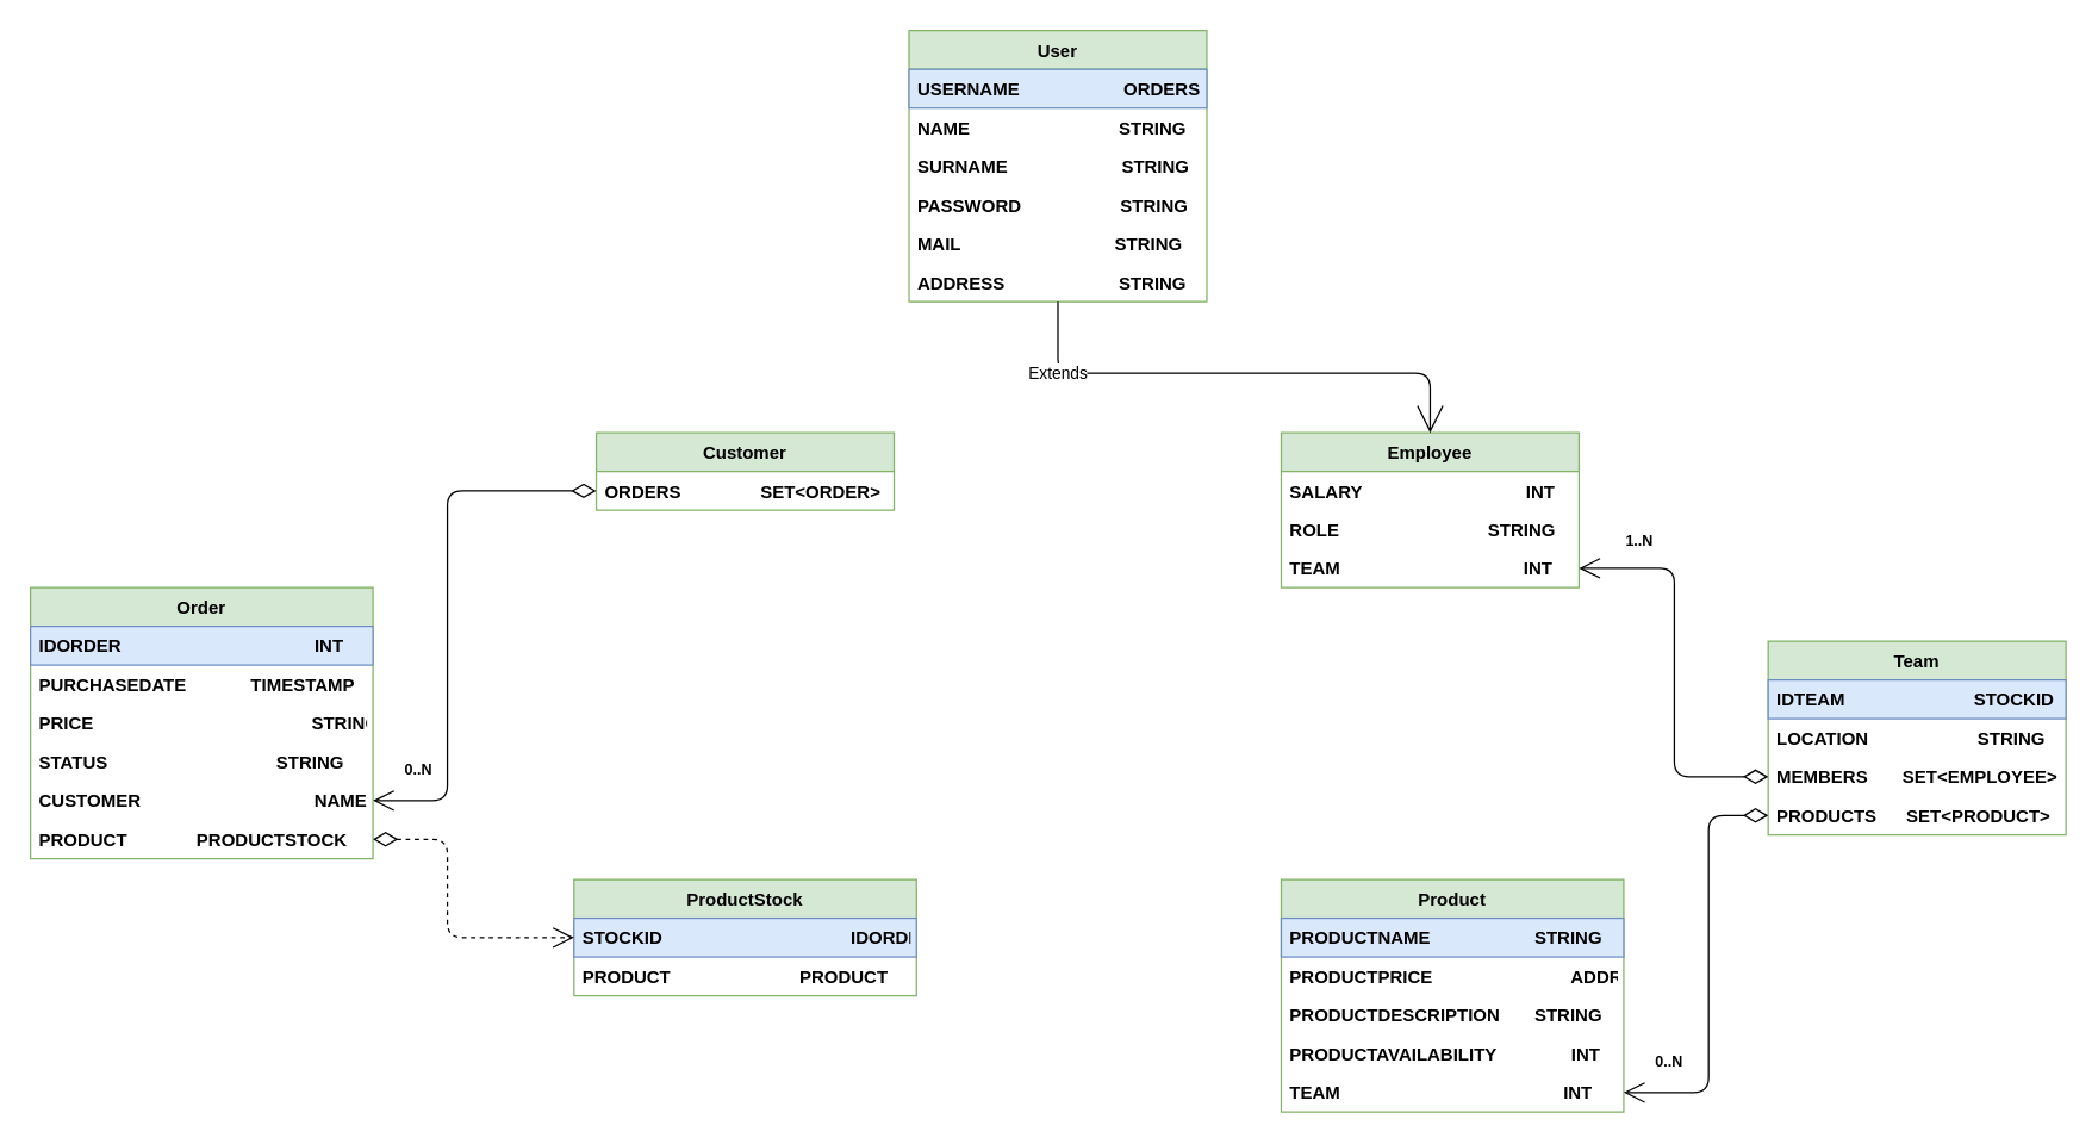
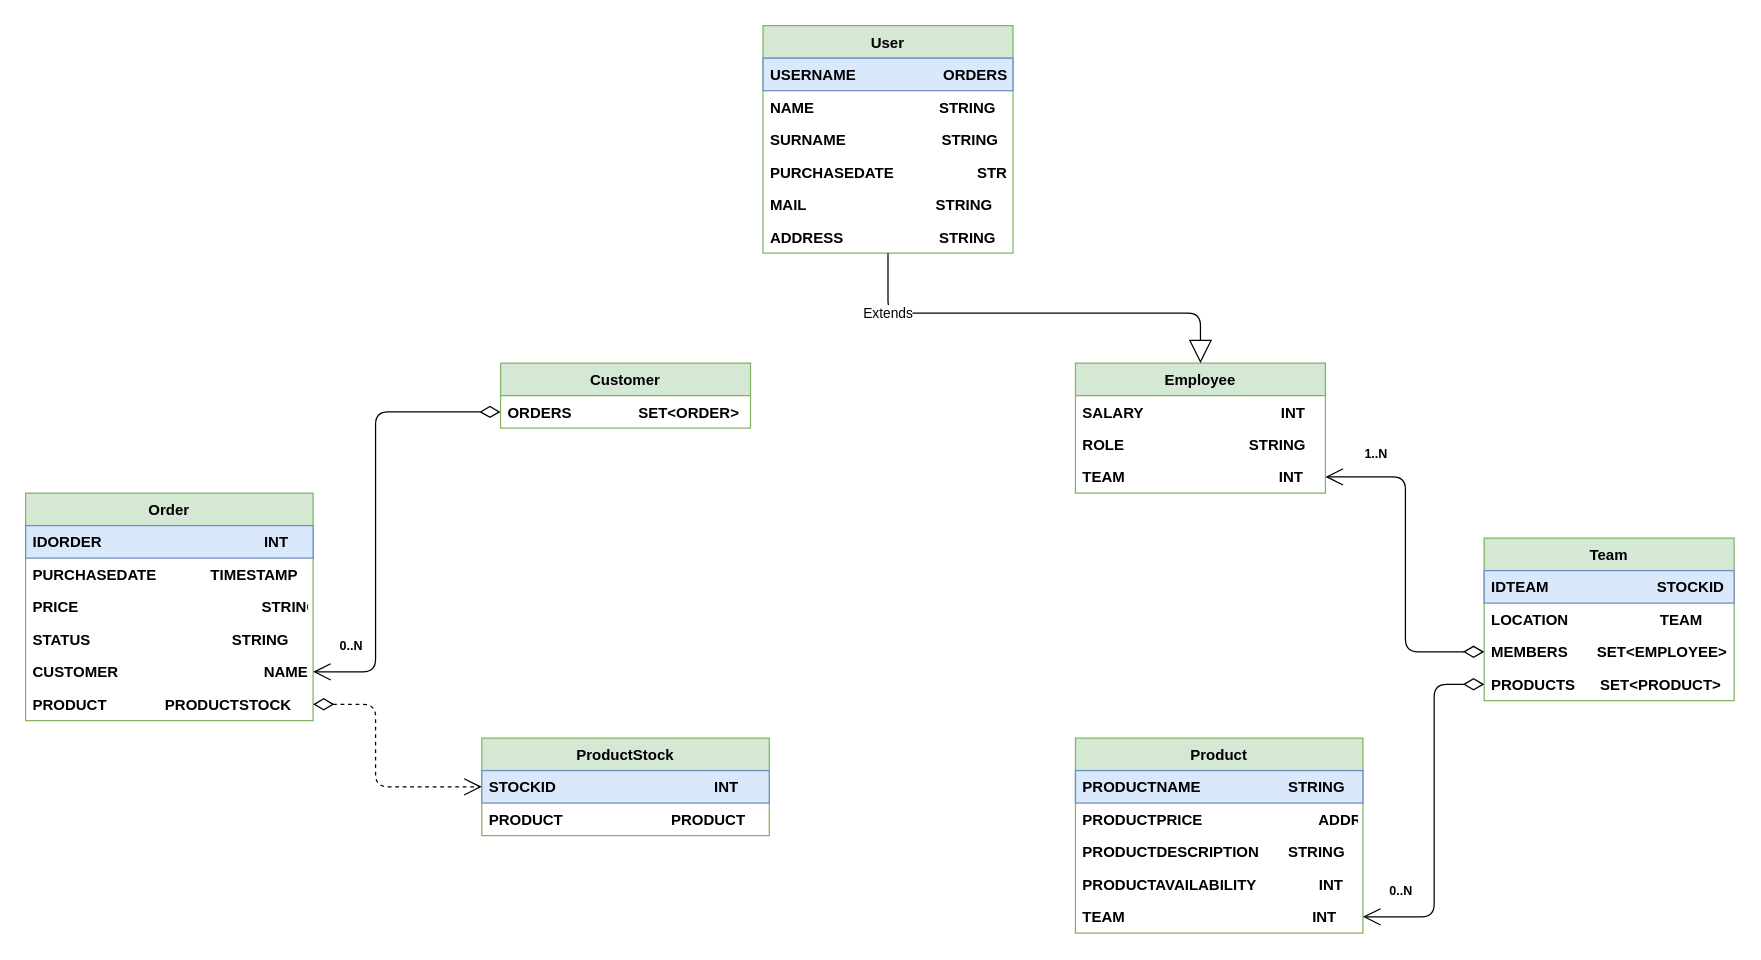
  <mxCell id="0" />
  <mxCell id="1" parent="0" />
  <mxCell id="2" value="Customer" style="swimlane;fontStyle=1;childLayout=stackLayout;horizontal=1;startSize=26;fillColor=#d5e8d4;horizontalStack=0;resizeParent=1;resizeParentMax=0;resizeLast=0;collapsible=1;marginBottom=0;strokeColor=#82b366;" vertex="1" parent="1"><mxGeometry x="400" y="290" width="200" height="52" as="geometry" /></mxCell>
  <mxCell id="3" value="ORDERS                SET&lt;ORDER&gt;" style="text;align=left;verticalAlign=top;spacingLeft=4;spacingRight=4;overflow=hidden;rotatable=0;points=[[0,0.5],[1,0.5]];portConstraint=eastwest;fontStyle=1" vertex="1" parent="2"><mxGeometry y="26" width="200" height="26" as="geometry" /></mxCell>
  <mxCell id="4" value="Employee" style="swimlane;fontStyle=1;childLayout=stackLayout;horizontal=1;startSize=26;fillColor=#d5e8d4;horizontalStack=0;resizeParent=1;resizeParentMax=0;resizeLast=0;collapsible=1;marginBottom=0;strokeColor=#82b366;" vertex="1" parent="1"><mxGeometry x="860" y="290" width="200" height="104" as="geometry" /></mxCell>
  <mxCell id="5" value="SALARY                                 INT" style="text;strokeColor=none;fillColor=none;align=left;verticalAlign=top;spacingLeft=4;spacingRight=4;overflow=hidden;rotatable=0;points=[[0,0.5],[1,0.5]];portConstraint=eastwest;fontStyle=1" vertex="1" parent="4"><mxGeometry y="26" width="200" height="26" as="geometry" /></mxCell>
  <mxCell id="6" value="ROLE                              STRING" style="text;strokeColor=none;fillColor=none;align=left;verticalAlign=top;spacingLeft=4;spacingRight=4;overflow=hidden;rotatable=0;points=[[0,0.5],[1,0.5]];portConstraint=eastwest;fontStyle=1" vertex="1" parent="4"><mxGeometry y="52" width="200" height="26" as="geometry" /></mxCell>
  <mxCell id="7" value="TEAM                                     INT" style="text;strokeColor=none;fillColor=none;align=left;verticalAlign=top;spacingLeft=4;spacingRight=4;overflow=hidden;rotatable=0;points=[[0,0.5],[1,0.5]];portConstraint=eastwest;fontStyle=1" vertex="1" parent="4"><mxGeometry y="78" width="200" height="26" as="geometry" /></mxCell>
  <mxCell id="8" value="User" style="swimlane;fontStyle=1;childLayout=stackLayout;horizontal=1;startSize=26;fillColor=#d5e8d4;horizontalStack=0;resizeParent=1;resizeParentMax=0;resizeLast=0;collapsible=1;marginBottom=0;strokeColor=#82b366;" vertex="1" parent="1"><mxGeometry x="610" y="20" width="200" height="182" as="geometry" /></mxCell>
  <mxCell id="9" value="USERNAME                     ORDERS" style="text;strokeColor=#6c8ebf;fillColor=#dae8fc;align=left;verticalAlign=top;spacingLeft=4;spacingRight=4;overflow=hidden;rotatable=0;points=[[0,0.5],[1,0.5]];portConstraint=eastwest;fontStyle=1" vertex="1" parent="8"><mxGeometry y="26" width="200" height="26" as="geometry" /></mxCell>
  <mxCell id="10" value="NAME                              STRING" style="text;strokeColor=none;fillColor=none;align=left;verticalAlign=top;spacingLeft=4;spacingRight=4;overflow=hidden;rotatable=0;points=[[0,0.5],[1,0.5]];portConstraint=eastwest;fontStyle=1" vertex="1" parent="8"><mxGeometry y="52" width="200" height="26" as="geometry" /></mxCell>
  <mxCell id="11" value="SURNAME                       STRING" style="text;strokeColor=none;fillColor=none;align=left;verticalAlign=top;spacingLeft=4;spacingRight=4;overflow=hidden;rotatable=0;points=[[0,0.5],[1,0.5]];portConstraint=eastwest;fontStyle=1" vertex="1" parent="8"><mxGeometry y="78" width="200" height="26" as="geometry" /></mxCell>
- <mxCell id="12" value="PASSWORD                    STRING" style="text;strokeColor=none;fillColor=none;align=left;verticalAlign=top;spacingLeft=4;spacingRight=4;overflow=hidden;rotatable=0;points=[[0,0.5],[1,0.5]];portConstraint=eastwest;fontStyle=1" vertex="1" parent="8"><mxGeometry y="104" width="200" height="26" as="geometry" /></mxCell>
+ <mxCell id="12" value="PURCHASEDATE                    STRING" style="text;strokeColor=none;fillColor=none;align=left;verticalAlign=top;spacingLeft=4;spacingRight=4;overflow=hidden;rotatable=0;points=[[0,0.5],[1,0.5]];portConstraint=eastwest;fontStyle=1" vertex="1" parent="8"><mxGeometry y="104" width="200" height="26" as="geometry" /></mxCell>
  <mxCell id="13" value="MAIL                               STRING" style="text;strokeColor=none;fillColor=none;align=left;verticalAlign=top;spacingLeft=4;spacingRight=4;overflow=hidden;rotatable=0;points=[[0,0.5],[1,0.5]];portConstraint=eastwest;fontStyle=1" vertex="1" parent="8"><mxGeometry y="130" width="200" height="26" as="geometry" /></mxCell>
  <mxCell id="14" value="ADDRESS                       STRING" style="text;strokeColor=none;fillColor=none;align=left;verticalAlign=top;spacingLeft=4;spacingRight=4;overflow=hidden;rotatable=0;points=[[0,0.5],[1,0.5]];portConstraint=eastwest;fontStyle=1" vertex="1" parent="8"><mxGeometry y="156" width="200" height="26" as="geometry" /></mxCell>
- <mxCell id="15" value="Extends" style="endArrow=open;endSize=16;endFill=0;html=1;entryX=0.5;entryY=0;entryDx=0;entryDy=0;exitX=0.5;exitY=1;exitDx=0;exitDy=0;" edge="1" parent="1" source="8" target="4"><mxGeometry x="-0.716" width="160" relative="1" as="geometry"><mxPoint x="750" y="240" as="sourcePoint" /><mxPoint x="910" y="240" as="targetPoint" /><Array as="points"><mxPoint x="710" y="250" /><mxPoint x="960" y="250" /></Array><mxPoint as="offset" /></mxGeometry></mxCell>
+ <mxCell id="15" value="Extends" style="endArrow=block;endSize=16;endFill=0;html=1;entryX=0.5;entryY=0;entryDx=0;entryDy=0;exitX=0.5;exitY=1;exitDx=0;exitDy=0;" edge="1" parent="1" source="8" target="4"><mxGeometry x="-0.716" width="160" relative="1" as="geometry"><mxPoint x="750" y="240" as="sourcePoint" /><mxPoint x="910" y="240" as="targetPoint" /><Array as="points"><mxPoint x="710" y="250" /><mxPoint x="960" y="250" /></Array><mxPoint as="offset" /></mxGeometry></mxCell>
  <mxCell id="16" value="Team" style="swimlane;fontStyle=1;childLayout=stackLayout;horizontal=1;startSize=26;fillColor=#d5e8d4;horizontalStack=0;resizeParent=1;resizeParentMax=0;resizeLast=0;collapsible=1;marginBottom=0;strokeColor=#82b366;" vertex="1" parent="1"><mxGeometry x="1187" y="430" width="200" height="130" as="geometry" /></mxCell>
  <mxCell id="17" value="IDTEAM                          STOCKID" style="text;strokeColor=#6c8ebf;fillColor=#dae8fc;align=left;verticalAlign=top;spacingLeft=4;spacingRight=4;overflow=hidden;rotatable=0;points=[[0,0.5],[1,0.5]];portConstraint=eastwest;fontStyle=1" vertex="1" parent="16"><mxGeometry y="26" width="200" height="26" as="geometry" /></mxCell>
- <mxCell id="18" value="LOCATION                      STRING" style="text;strokeColor=none;fillColor=none;align=left;verticalAlign=top;spacingLeft=4;spacingRight=4;overflow=hidden;rotatable=0;points=[[0,0.5],[1,0.5]];portConstraint=eastwest;fontStyle=1" vertex="1" parent="16"><mxGeometry y="52" width="200" height="26" as="geometry" /></mxCell>
+ <mxCell id="18" value="LOCATION                      TEAM" style="text;strokeColor=none;fillColor=none;align=left;verticalAlign=top;spacingLeft=4;spacingRight=4;overflow=hidden;rotatable=0;points=[[0,0.5],[1,0.5]];portConstraint=eastwest;fontStyle=1" vertex="1" parent="16"><mxGeometry y="52" width="200" height="26" as="geometry" /></mxCell>
  <mxCell id="19" value="MEMBERS       SET&lt;EMPLOYEE&gt;" style="text;strokeColor=none;fillColor=none;align=left;verticalAlign=top;spacingLeft=4;spacingRight=4;overflow=hidden;rotatable=0;points=[[0,0.5],[1,0.5]];portConstraint=eastwest;fontStyle=1" vertex="1" parent="16"><mxGeometry y="78" width="200" height="26" as="geometry" /></mxCell>
  <mxCell id="20" value="PRODUCTS      SET&lt;PRODUCT&gt;" style="text;strokeColor=none;fillColor=none;align=left;verticalAlign=top;spacingLeft=4;spacingRight=4;overflow=hidden;rotatable=0;points=[[0,0.5],[1,0.5]];portConstraint=eastwest;fontStyle=1" vertex="1" parent="16"><mxGeometry y="104" width="200" height="26" as="geometry" /></mxCell>
  <mxCell id="21" value="" style="endArrow=open;html=1;endSize=12;startArrow=diamondThin;startSize=14;startFill=0;edgeStyle=orthogonalEdgeStyle;exitX=0;exitY=0.5;exitDx=0;exitDy=0;entryX=1;entryY=0.5;entryDx=0;entryDy=0;" edge="1" parent="1" source="19" target="7"><mxGeometry x="-0.528" y="34" relative="1" as="geometry"><mxPoint x="890" y="570" as="sourcePoint" /><mxPoint x="1120" y="380" as="targetPoint" /><Array as="points"><mxPoint x="1124" y="521" /><mxPoint x="1124" y="381" /></Array><mxPoint as="offset" /></mxGeometry></mxCell>
  <mxCell id="22" value="&lt;b&gt;1..N&lt;/b&gt;" style="resizable=0;html=1;align=right;verticalAlign=top;labelBackgroundColor=#ffffff;fontSize=10;" connectable="0" vertex="1" parent="21"><mxGeometry x="1" relative="1" as="geometry"><mxPoint x="50" y="-31" as="offset" /></mxGeometry></mxCell>
  <mxCell id="23" value="Product" style="swimlane;fontStyle=1;childLayout=stackLayout;horizontal=1;startSize=26;fillColor=#d5e8d4;horizontalStack=0;resizeParent=1;resizeParentMax=0;resizeLast=0;collapsible=1;marginBottom=0;strokeColor=#82b366;" vertex="1" parent="1"><mxGeometry x="860" y="590" width="230" height="156" as="geometry" /></mxCell>
  <mxCell id="24" value="PRODUCTNAME                     STRING" style="text;strokeColor=#6c8ebf;fillColor=#dae8fc;align=left;verticalAlign=top;spacingLeft=4;spacingRight=4;overflow=hidden;rotatable=0;points=[[0,0.5],[1,0.5]];portConstraint=eastwest;fontStyle=1" vertex="1" parent="23"><mxGeometry y="26" width="230" height="26" as="geometry" /></mxCell>
  <mxCell id="25" value="PRODUCTPRICE                            ADDRESS" style="text;strokeColor=none;fillColor=none;align=left;verticalAlign=top;spacingLeft=4;spacingRight=4;overflow=hidden;rotatable=0;points=[[0,0.5],[1,0.5]];portConstraint=eastwest;fontStyle=1" vertex="1" parent="23"><mxGeometry y="52" width="230" height="26" as="geometry" /></mxCell>
  <mxCell id="26" value="PRODUCTDESCRIPTION       STRING" style="text;strokeColor=none;fillColor=none;align=left;verticalAlign=top;spacingLeft=4;spacingRight=4;overflow=hidden;rotatable=0;points=[[0,0.5],[1,0.5]];portConstraint=eastwest;fontStyle=1" vertex="1" parent="23"><mxGeometry y="78" width="230" height="26" as="geometry" /></mxCell>
  <mxCell id="27" value="PRODUCTAVAILABILITY               INT" style="text;strokeColor=none;fillColor=none;align=left;verticalAlign=top;spacingLeft=4;spacingRight=4;overflow=hidden;rotatable=0;points=[[0,0.5],[1,0.5]];portConstraint=eastwest;fontStyle=1" vertex="1" parent="23"><mxGeometry y="104" width="230" height="26" as="geometry" /></mxCell>
  <mxCell id="28" value="TEAM                                             INT" style="text;strokeColor=none;fillColor=none;align=left;verticalAlign=top;spacingLeft=4;spacingRight=4;overflow=hidden;rotatable=0;points=[[0,0.5],[1,0.5]];portConstraint=eastwest;fontStyle=1" vertex="1" parent="23"><mxGeometry y="130" width="230" height="26" as="geometry" /></mxCell>
  <mxCell id="29" value="" style="endArrow=open;html=1;endSize=12;startArrow=diamondThin;startSize=14;startFill=0;edgeStyle=orthogonalEdgeStyle;exitX=0;exitY=0.5;exitDx=0;exitDy=0;entryX=1;entryY=0.5;entryDx=0;entryDy=0;" edge="1" parent="1" source="20" target="28"><mxGeometry x="-0.528" y="34" relative="1" as="geometry"><mxPoint x="1210" y="670" as="sourcePoint" /><mxPoint x="1083" y="530" as="targetPoint" /><Array as="points"><mxPoint x="1147" y="547" /><mxPoint x="1147" y="733" /></Array><mxPoint as="offset" /></mxGeometry></mxCell>
  <mxCell id="30" value="&lt;b&gt;0..N&lt;/b&gt;" style="resizable=0;html=1;align=right;verticalAlign=top;labelBackgroundColor=#ffffff;fontSize=10;" connectable="0" vertex="1" parent="29"><mxGeometry x="1" relative="1" as="geometry"><mxPoint x="40" y="-33" as="offset" /></mxGeometry></mxCell>
  <mxCell id="31" value="ProductStock" style="swimlane;fontStyle=1;childLayout=stackLayout;horizontal=1;startSize=26;fillColor=#d5e8d4;horizontalStack=0;resizeParent=1;resizeParentMax=0;resizeLast=0;collapsible=1;marginBottom=0;strokeColor=#82b366;" vertex="1" parent="1"><mxGeometry x="385" y="590" width="230" height="78" as="geometry" /></mxCell>
- <mxCell id="32" value="STOCKID                                      IDORDER" style="text;strokeColor=#6c8ebf;fillColor=#dae8fc;align=left;verticalAlign=top;spacingLeft=4;spacingRight=4;overflow=hidden;rotatable=0;points=[[0,0.5],[1,0.5]];portConstraint=eastwest;fontStyle=1" vertex="1" parent="31"><mxGeometry y="26" width="230" height="26" as="geometry" /></mxCell>
+ <mxCell id="32" value="STOCKID                                      INT" style="text;strokeColor=#6c8ebf;fillColor=#dae8fc;align=left;verticalAlign=top;spacingLeft=4;spacingRight=4;overflow=hidden;rotatable=0;points=[[0,0.5],[1,0.5]];portConstraint=eastwest;fontStyle=1" vertex="1" parent="31"><mxGeometry y="26" width="230" height="26" as="geometry" /></mxCell>
  <mxCell id="33" value="PRODUCT                          PRODUCT" style="text;strokeColor=none;fillColor=none;align=left;verticalAlign=top;spacingLeft=4;spacingRight=4;overflow=hidden;rotatable=0;points=[[0,0.5],[1,0.5]];portConstraint=eastwest;fontStyle=1" vertex="1" parent="31"><mxGeometry y="52" width="230" height="26" as="geometry" /></mxCell>
  <mxCell id="34" value="Order" style="swimlane;fontStyle=1;childLayout=stackLayout;horizontal=1;startSize=26;fillColor=#d5e8d4;horizontalStack=0;resizeParent=1;resizeParentMax=0;resizeLast=0;collapsible=1;marginBottom=0;strokeColor=#82b366;" vertex="1" parent="1"><mxGeometry x="20" y="394" width="230" height="182" as="geometry" /></mxCell>
  <mxCell id="35" value="IDORDER                                       INT" style="text;strokeColor=#6c8ebf;fillColor=#dae8fc;align=left;verticalAlign=top;spacingLeft=4;spacingRight=4;overflow=hidden;rotatable=0;points=[[0,0.5],[1,0.5]];portConstraint=eastwest;fontStyle=1" vertex="1" parent="34"><mxGeometry y="26" width="230" height="26" as="geometry" /></mxCell>
  <mxCell id="36" value="PURCHASEDATE             TIMESTAMP" style="text;strokeColor=none;fillColor=none;align=left;verticalAlign=top;spacingLeft=4;spacingRight=4;overflow=hidden;rotatable=0;points=[[0,0.5],[1,0.5]];portConstraint=eastwest;fontStyle=1" vertex="1" parent="34"><mxGeometry y="52" width="230" height="26" as="geometry" /></mxCell>
  <mxCell id="37" value="PRICE                                            STRING" style="text;strokeColor=none;fillColor=none;align=left;verticalAlign=top;spacingLeft=4;spacingRight=4;overflow=hidden;rotatable=0;points=[[0,0.5],[1,0.5]];portConstraint=eastwest;fontStyle=1" vertex="1" parent="34"><mxGeometry y="78" width="230" height="26" as="geometry" /></mxCell>
  <mxCell id="38" value="STATUS                                  STRING" style="text;strokeColor=none;fillColor=none;align=left;verticalAlign=top;spacingLeft=4;spacingRight=4;overflow=hidden;rotatable=0;points=[[0,0.5],[1,0.5]];portConstraint=eastwest;fontStyle=1" vertex="1" parent="34"><mxGeometry y="104" width="230" height="26" as="geometry" /></mxCell>
  <mxCell id="39" value="CUSTOMER                                   NAME" style="text;strokeColor=none;fillColor=none;align=left;verticalAlign=top;spacingLeft=4;spacingRight=4;overflow=hidden;rotatable=0;points=[[0,0.5],[1,0.5]];portConstraint=eastwest;fontStyle=1" vertex="1" parent="34"><mxGeometry y="130" width="230" height="26" as="geometry" /></mxCell>
  <mxCell id="40" value="PRODUCT              PRODUCTSTOCK" style="text;strokeColor=none;fillColor=none;align=left;verticalAlign=top;spacingLeft=4;spacingRight=4;overflow=hidden;rotatable=0;points=[[0,0.5],[1,0.5]];portConstraint=eastwest;fontStyle=1" vertex="1" parent="34"><mxGeometry y="156" width="230" height="26" as="geometry" /></mxCell>
  <mxCell id="41" value="" style="endArrow=open;html=1;endSize=12;startArrow=diamondThin;startSize=14;startFill=0;edgeStyle=orthogonalEdgeStyle;exitX=0;exitY=0.5;exitDx=0;exitDy=0;entryX=1;entryY=0.5;entryDx=0;entryDy=0;" edge="1" parent="1" source="3" target="39"><mxGeometry x="-0.528" y="34" relative="1" as="geometry"><mxPoint x="160" y="310" as="sourcePoint" /><mxPoint x="300" y="320" as="targetPoint" /><Array as="points"><mxPoint x="300" y="329" /><mxPoint x="300" y="537" /></Array><mxPoint as="offset" /></mxGeometry></mxCell>
  <mxCell id="42" value="&lt;b&gt;0..N&lt;/b&gt;" style="resizable=0;html=1;align=right;verticalAlign=top;labelBackgroundColor=#ffffff;fontSize=10;" connectable="0" vertex="1" parent="41"><mxGeometry x="1" relative="1" as="geometry"><mxPoint x="40" y="-33" as="offset" /></mxGeometry></mxCell>
  <mxCell id="43" value="" style="endArrow=open;html=1;endSize=12;startArrow=diamondThin;startSize=14;startFill=0;edgeStyle=orthogonalEdgeStyle;exitX=1;exitY=0.5;exitDx=0;exitDy=0;entryX=0;entryY=0.5;entryDx=0;entryDy=0;dashed=1;" edge="1" parent="1" source="40" target="32"><mxGeometry x="-0.528" y="34" relative="1" as="geometry"><mxPoint x="60" y="720" as="sourcePoint" /><mxPoint x="-90" y="928" as="targetPoint" /><Array as="points"><mxPoint x="300" y="563" /><mxPoint x="300" y="629" /></Array><mxPoint as="offset" /></mxGeometry></mxCell>
  <mxCell id="44" value="" style="resizable=0;html=1;align=right;verticalAlign=top;labelBackgroundColor=#ffffff;fontSize=10;" connectable="0" vertex="1" parent="43"><mxGeometry x="1" relative="1" as="geometry"><mxPoint x="-5" y="-29" as="offset" /></mxGeometry></mxCell>
